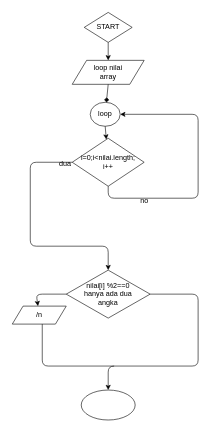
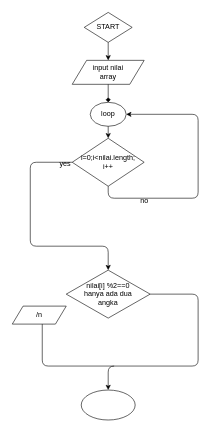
  <mxCell id="0" />
  <mxCell id="1" parent="0" />
  <mxCell id="2" value="START" style="rhombus;whiteSpace=wrap;html=1;" vertex="1" parent="1"><mxGeometry x="140" y="20" width="80" height="50" as="geometry" /></mxCell>
  <mxCell id="3" value="" style="endArrow=classic;html=1;exitX=0.5;exitY=1;exitDx=0;exitDy=0;" edge="1" parent="1" source="2" target="4"><mxGeometry width="50" height="50" relative="1" as="geometry"><mxPoint x="140" y="250" as="sourcePoint" /><mxPoint x="180" y="110" as="targetPoint" /></mxGeometry></mxCell>
- <mxCell id="4" value="loop nilai&lt;br&gt;array" style="shape=parallelogram;perimeter=parallelogramPerimeter;whiteSpace=wrap;html=1;" vertex="1" parent="1"><mxGeometry x="120" y="100" width="120" height="40" as="geometry" /></mxCell>
+ <mxCell id="4" value="input nilai&lt;br&gt;array" style="shape=parallelogram;perimeter=parallelogramPerimeter;whiteSpace=wrap;html=1;" vertex="1" parent="1"><mxGeometry x="120" y="100" width="120" height="40" as="geometry" /></mxCell>
  <mxCell id="5" value="" style="endArrow=diamond;html=1;exitX=0.5;exitY=1;exitDx=0;exitDy=0;" edge="1" parent="1" source="4" target="6"><mxGeometry width="50" height="50" relative="1" as="geometry"><mxPoint x="140" y="250" as="sourcePoint" /><mxPoint x="180" y="170" as="targetPoint" /></mxGeometry></mxCell>
- <mxCell id="6" value="loop" style="ellipse;whiteSpace=wrap;html=1;" vertex="1" parent="1"><mxGeometry x="150" y="170" width="50" height="40" as="geometry" /></mxCell>
+ <mxCell id="6" value="loop" style="ellipse;whiteSpace=wrap;html=1;" vertex="1" parent="1"><mxGeometry x="150" y="170" width="60" height="40" as="geometry" /></mxCell>
  <mxCell id="7" value="" style="endArrow=classic;html=1;exitX=0.5;exitY=1;exitDx=0;exitDy=0;" edge="1" parent="1" source="6" target="8"><mxGeometry width="50" height="50" relative="1" as="geometry"><mxPoint x="130" y="250" as="sourcePoint" /><mxPoint x="180" y="250" as="targetPoint" /></mxGeometry></mxCell>
  <mxCell id="8" value="i=0;i&amp;lt;nilai.length;&lt;br&gt;i++" style="rhombus;whiteSpace=wrap;html=1;" vertex="1" parent="1"><mxGeometry x="120" y="230" width="120" height="80" as="geometry" /></mxCell>
  <mxCell id="9" value="" style="endArrow=classic;html=1;exitX=0.5;exitY=1;exitDx=0;exitDy=0;entryX=1;entryY=0.5;entryDx=0;entryDy=0;" edge="1" parent="1" source="8" target="6"><mxGeometry width="50" height="50" relative="1" as="geometry"><mxPoint x="160" y="380" as="sourcePoint" /><mxPoint x="240" y="190" as="targetPoint" /><Array as="points"><mxPoint x="180" y="330" /><mxPoint x="330" y="330" /><mxPoint x="330" y="190" /></Array></mxGeometry></mxCell>
  <mxCell id="10" value="no" style="text;html=1;align=center;verticalAlign=middle;resizable=0;points=[];autosize=1;" vertex="1" parent="1"><mxGeometry x="225" y="324" width="30" height="20" as="geometry" /></mxCell>
  <mxCell id="11" value="" style="endArrow=classic;html=1;exitX=0;exitY=0.5;exitDx=0;exitDy=0;" edge="1" parent="1" source="8"><mxGeometry width="50" height="50" relative="1" as="geometry"><mxPoint x="-10" y="344" as="sourcePoint" /><mxPoint x="180" y="450" as="targetPoint" /><Array as="points"><mxPoint x="50" y="270" /><mxPoint x="50" y="410" /><mxPoint x="180" y="410" /></Array></mxGeometry></mxCell>
  <mxCell id="12" value="nilai[i] %2==0&lt;br&gt;hanya ada dua&lt;br&gt;angka" style="rhombus;whiteSpace=wrap;html=1;" vertex="1" parent="1"><mxGeometry x="110" y="450" width="140" height="80" as="geometry" /></mxCell>
  <mxCell id="13" value="" style="endArrow=classic;html=1;exitX=1;exitY=0.5;exitDx=0;exitDy=0;" edge="1" parent="1" source="12"><mxGeometry width="50" height="50" relative="1" as="geometry"><mxPoint x="320" y="530" as="sourcePoint" /><mxPoint x="180" y="650" as="targetPoint" /><Array as="points"><mxPoint x="330" y="490" /><mxPoint x="330" y="610" /><mxPoint x="180" y="610" /></Array></mxGeometry></mxCell>
- <mxCell id="14" value="" style="endArrow=classic;html=1;exitX=0;exitY=0.5;exitDx=0;exitDy=0;" edge="1" parent="1" source="12" target="15"><mxGeometry width="50" height="50" relative="1" as="geometry"><mxPoint x="10" y="510" as="sourcePoint" /><mxPoint x="60" y="530" as="targetPoint" /><Array as="points"><mxPoint x="60" y="490" /></Array></mxGeometry></mxCell>
  <mxCell id="15" value="/n" style="shape=parallelogram;perimeter=parallelogramPerimeter;whiteSpace=wrap;html=1;" vertex="1" parent="1"><mxGeometry x="20" y="510" width="90" height="30" as="geometry" /></mxCell>
  <mxCell id="16" value="" style="endArrow=none;html=1;" edge="1" parent="1"><mxGeometry width="50" height="50" relative="1" as="geometry"><mxPoint x="190" y="610" as="sourcePoint" /><mxPoint x="70" y="540" as="targetPoint" /><Array as="points"><mxPoint x="70" y="610" /></Array></mxGeometry></mxCell>
- <mxCell id="17" value="dua" style="text;html=1;align=center;verticalAlign=middle;resizable=0;points=[];autosize=1;" vertex="1" parent="1"><mxGeometry x="93" y="262" width="30" height="20" as="geometry" /></mxCell>
+ <mxCell id="17" value="yes" style="text;html=1;align=center;verticalAlign=middle;resizable=0;points=[];autosize=1;" vertex="1" parent="1"><mxGeometry x="93" y="262" width="30" height="20" as="geometry" /></mxCell>
  <mxCell id="18" value="" style="ellipse;whiteSpace=wrap;html=1;" vertex="1" parent="1"><mxGeometry x="135" y="650" width="90" height="50" as="geometry" /></mxCell>
